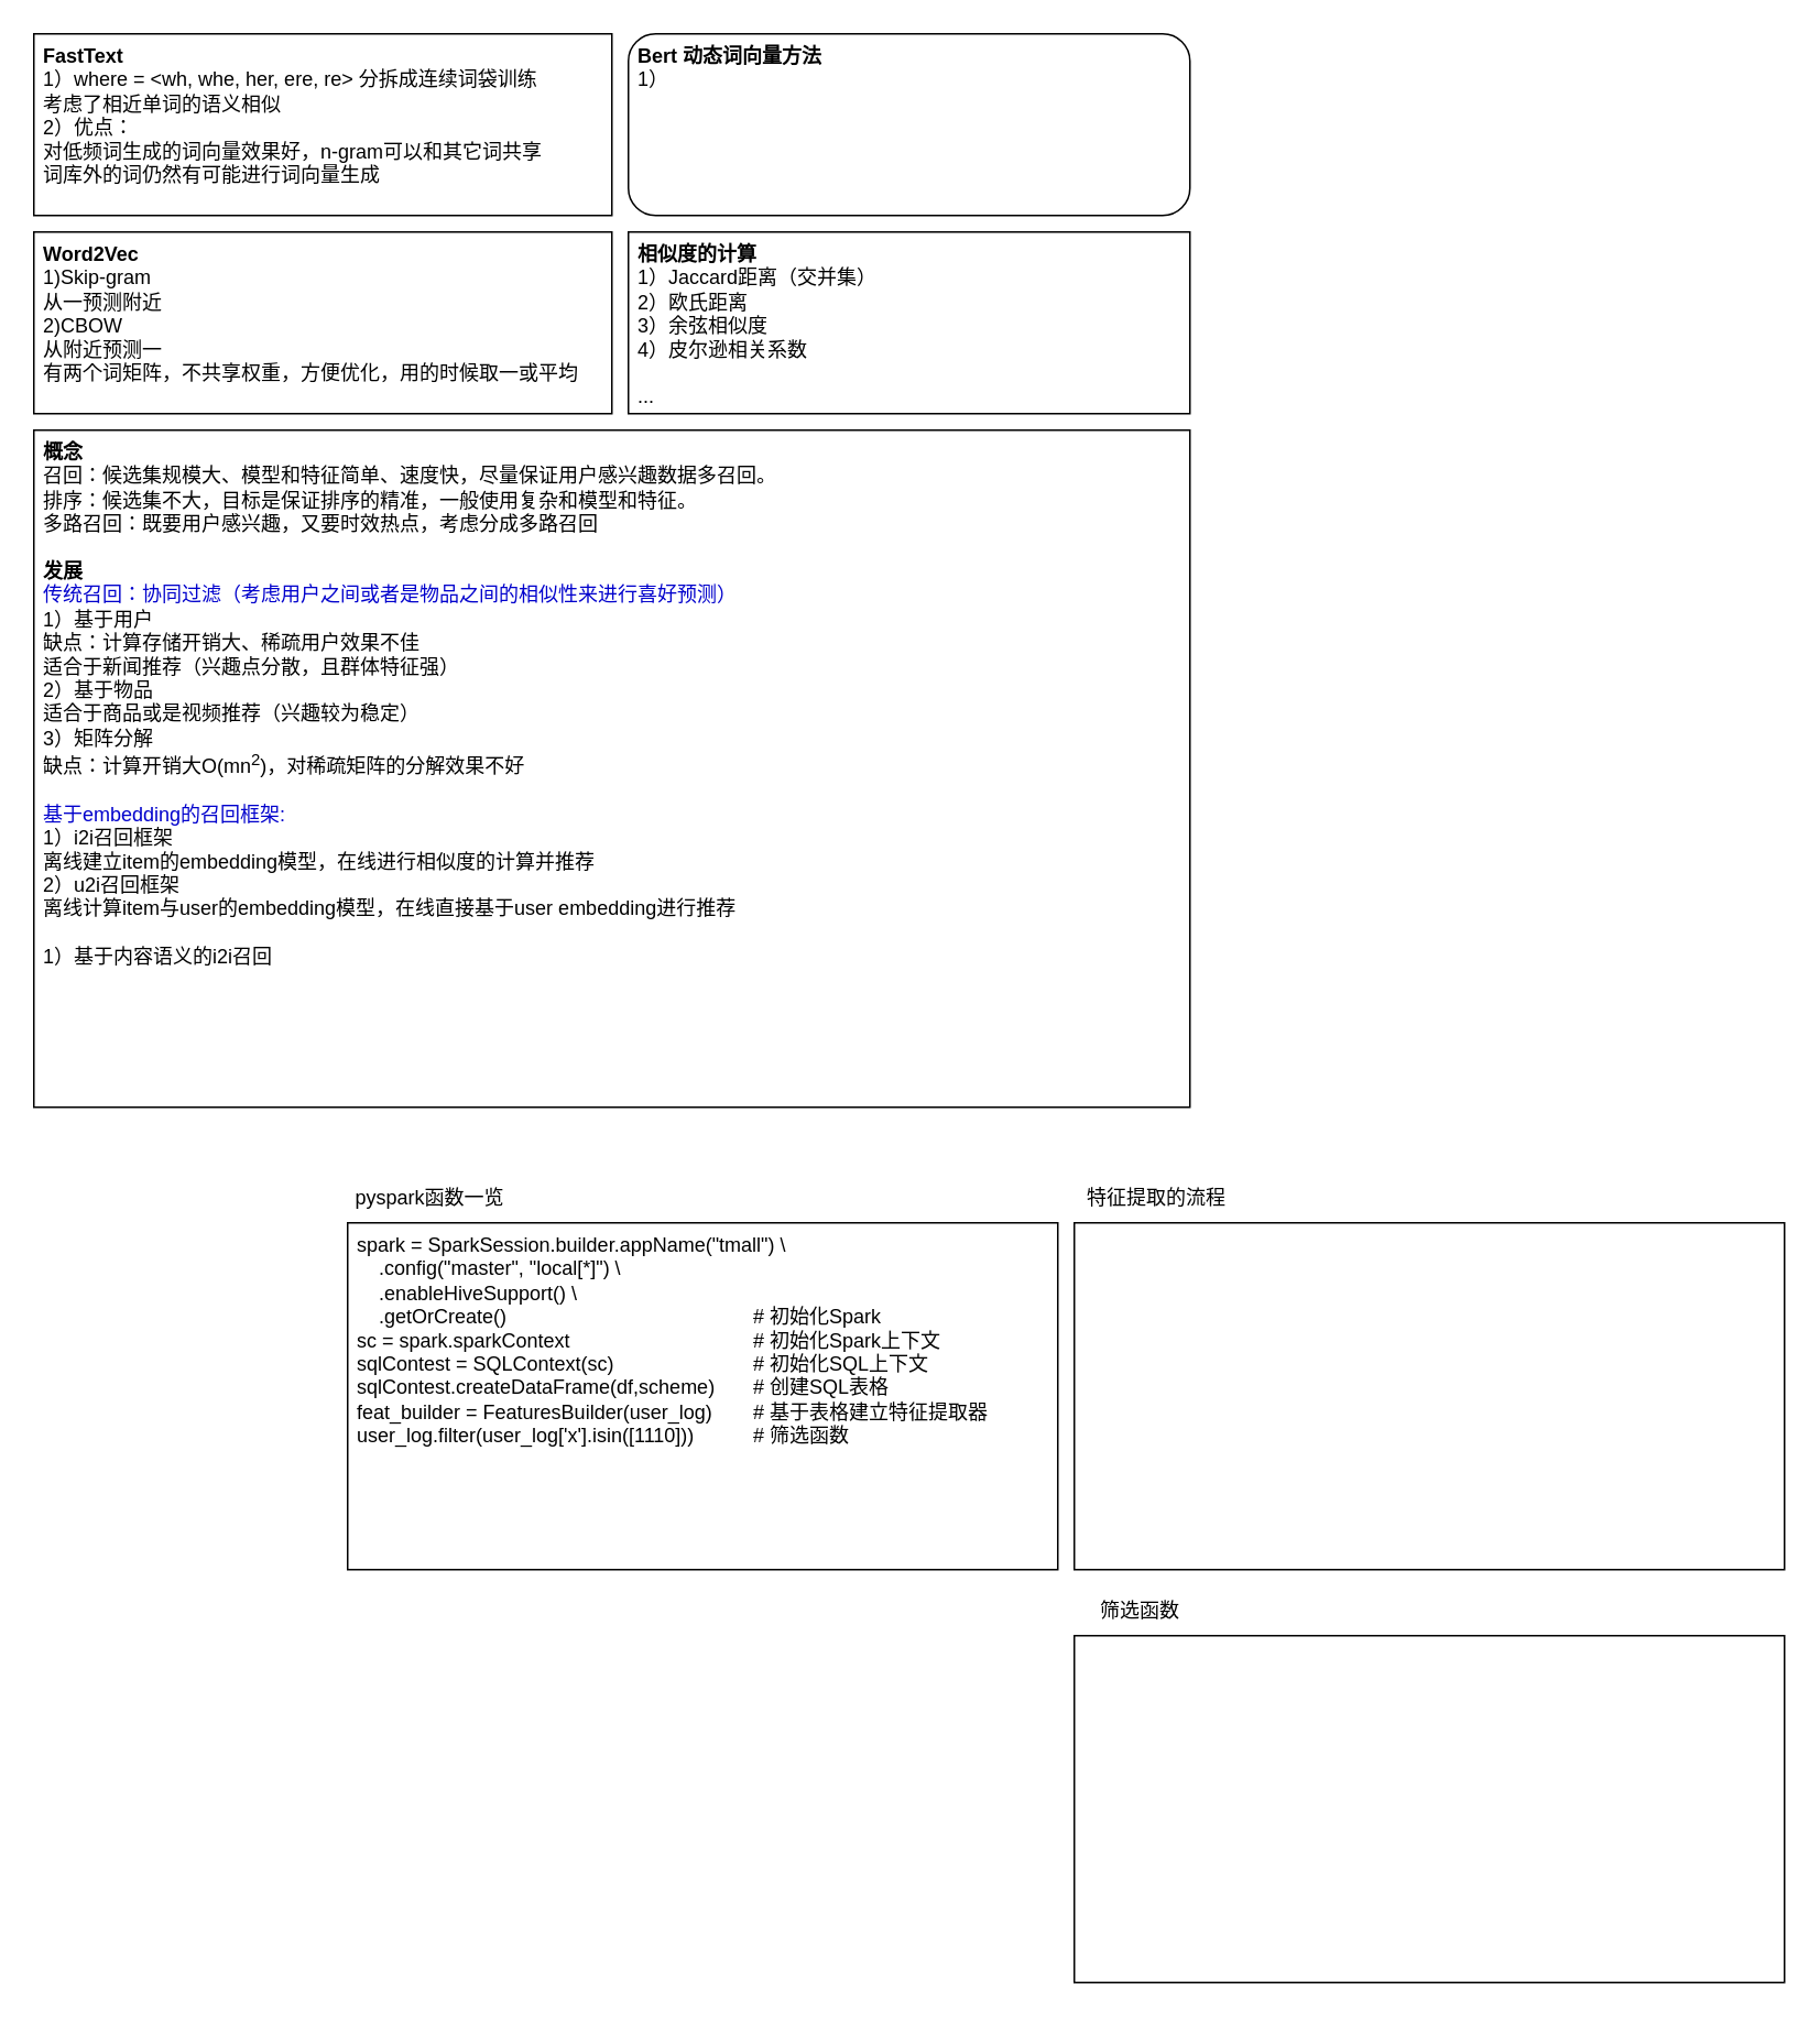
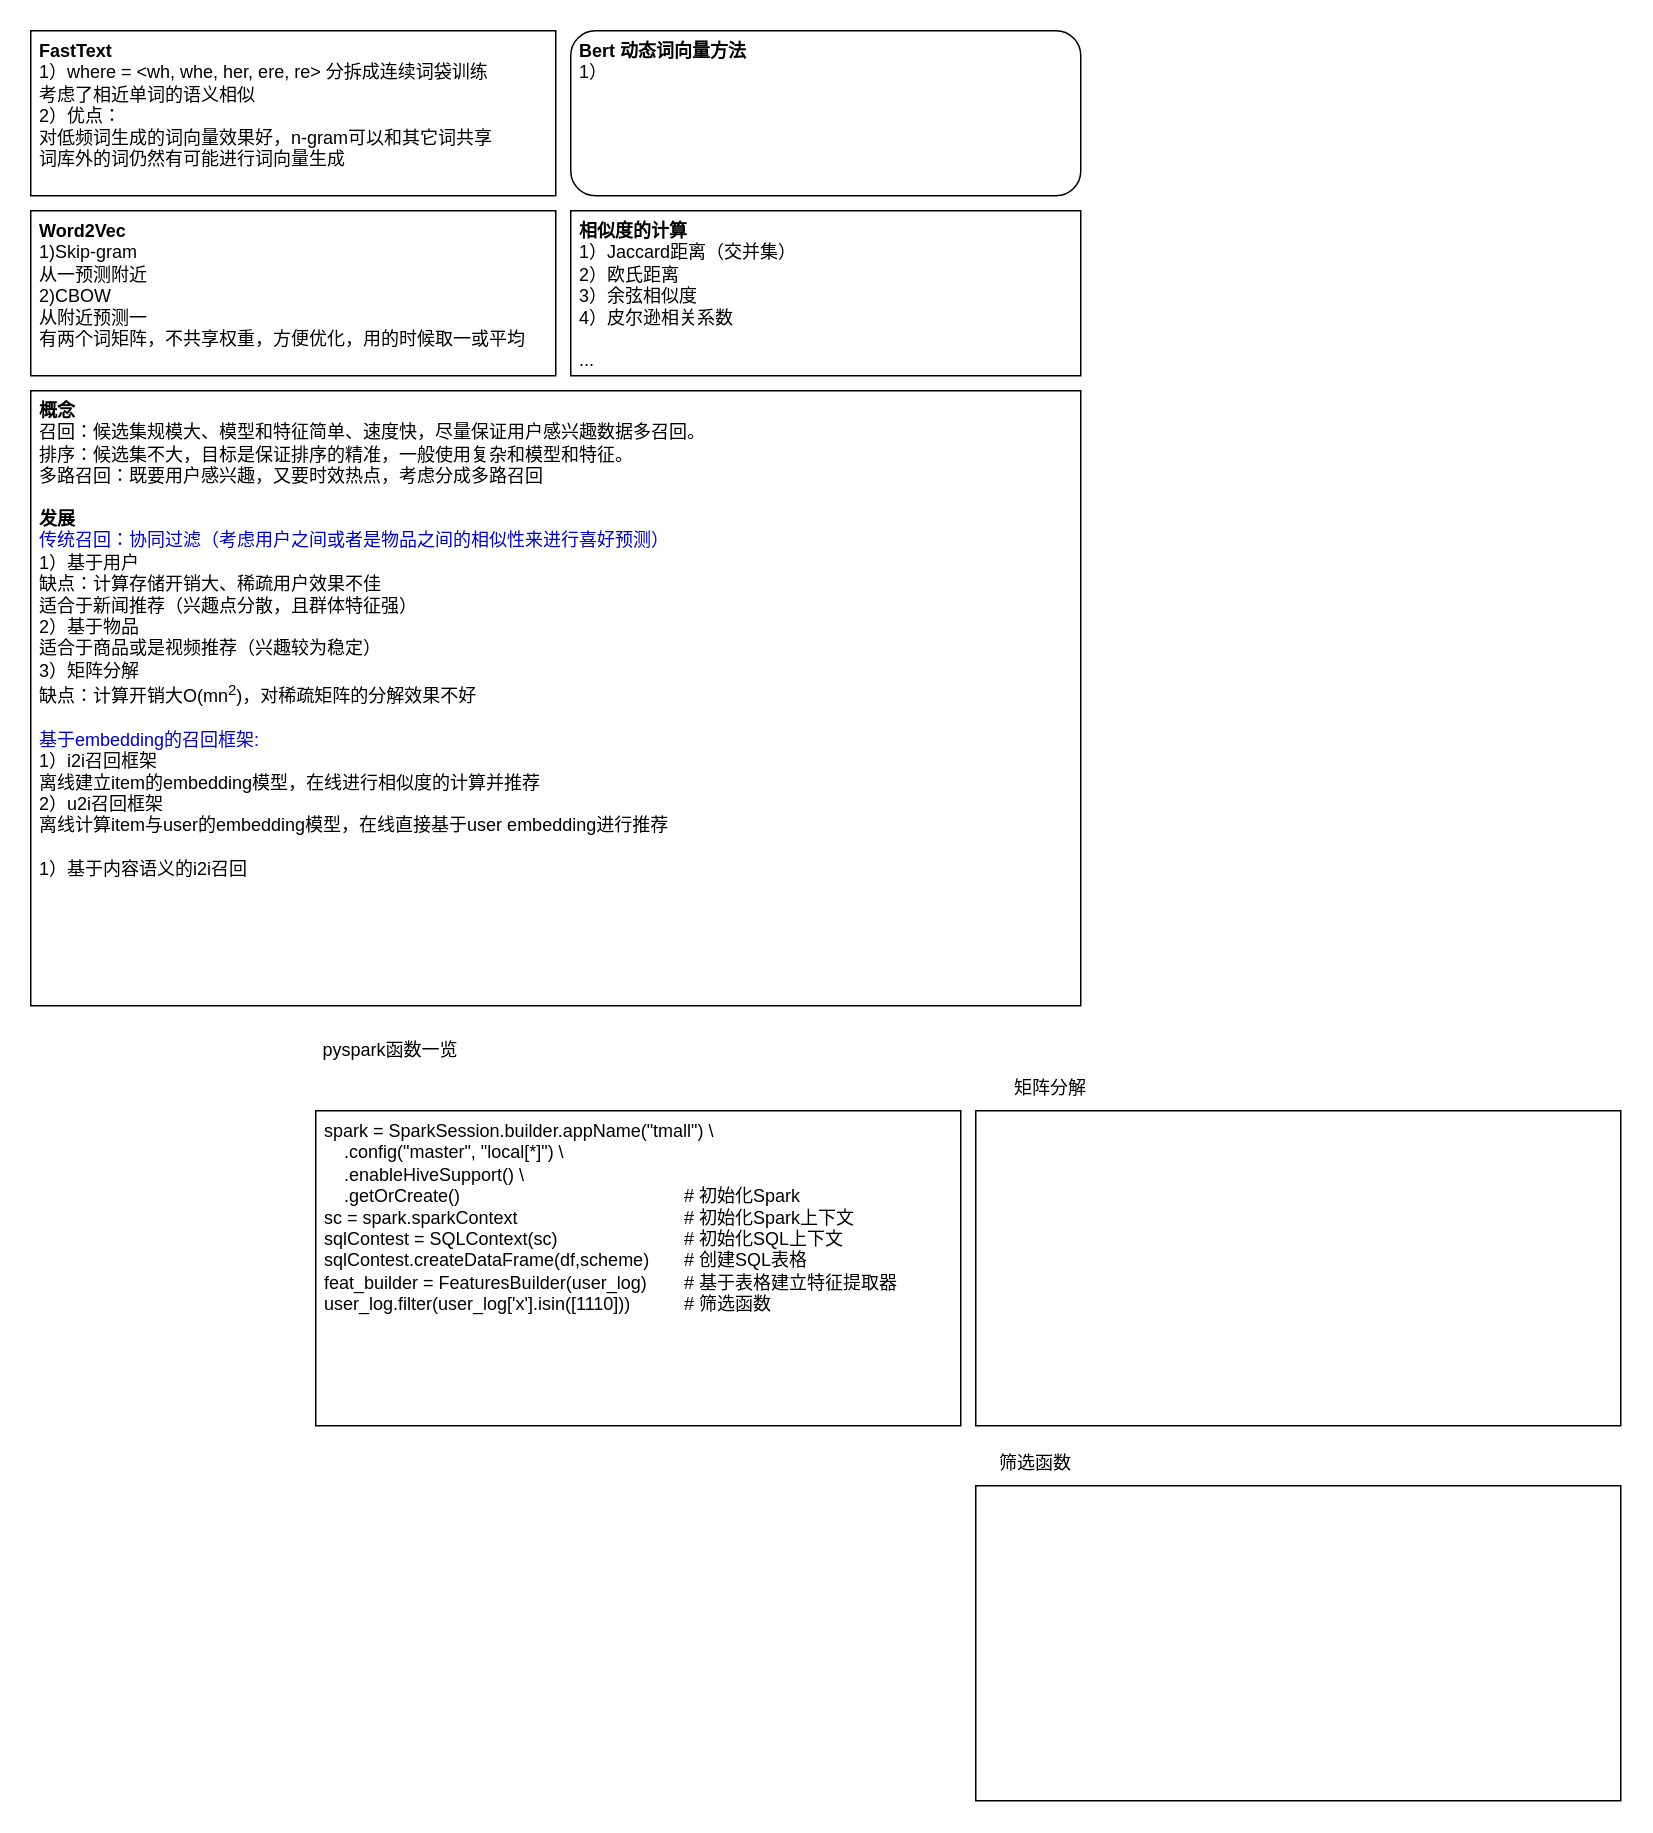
  <mxCell id="0" />
  <mxCell id="1" parent="0" />
  <mxCell id="2" value="&lt;div&gt;spark = SparkSession.builder&lt;span style=&quot;background-color: initial;&quot;&gt;.appName(&quot;tmall&quot;) \&lt;/span&gt;&lt;/div&gt;&lt;div&gt;&amp;nbsp; &amp;nbsp; .config(&quot;master&quot;, &quot;local[*]&quot;) \&lt;/div&gt;&lt;div&gt;&amp;nbsp; &amp;nbsp; .enableHiveSupport() \&lt;/div&gt;&lt;div&gt;&amp;nbsp; &amp;nbsp; .getOrCreate()&lt;span style=&quot;white-space: pre;&quot;&gt;&#09;&lt;/span&gt;&lt;span style=&quot;white-space: pre;&quot;&gt;&#09;&lt;/span&gt;&lt;span style=&quot;white-space: pre;&quot;&gt;&#09;&lt;/span&gt;&lt;span style=&quot;white-space: pre;&quot;&gt;&#09;&lt;/span&gt;&lt;span style=&quot;white-space: pre;&quot;&gt;&#09;&lt;span style=&quot;white-space: pre;&quot;&gt;&#09;&lt;/span&gt;&lt;/span&gt;# 初始化Spark&lt;/div&gt;&lt;div&gt;sc = spark.sparkContext&lt;span style=&quot;white-space: pre;&quot;&gt;&#09;&lt;/span&gt;&lt;span style=&quot;white-space: pre;&quot;&gt;&#09;&lt;/span&gt;&lt;span style=&quot;white-space: pre;&quot;&gt;&#09;&lt;/span&gt;&lt;span style=&quot;white-space: pre;&quot;&gt;&#09;&lt;span style=&quot;white-space: pre;&quot;&gt;&#09;&lt;/span&gt;&lt;/span&gt;# 初始化Spark上下文&lt;br&gt;&lt;/div&gt;&lt;div&gt;sqlContest = SQLContext(sc)&lt;span style=&quot;white-space: pre;&quot;&gt;&#09;&lt;/span&gt;&lt;span style=&quot;white-space: pre;&quot;&gt;&#09;&lt;/span&gt;&lt;span style=&quot;white-space: pre;&quot;&gt;&#09;&lt;span style=&quot;white-space: pre;&quot;&gt;&#09;&lt;/span&gt;&lt;/span&gt;# 初始化SQL上下文&lt;br&gt;&lt;/div&gt;&lt;div&gt;sqlContest.createDataFrame(df,scheme)&lt;span style=&quot;white-space: pre;&quot;&gt;&#09;&lt;/span&gt;# 创建SQL表格&lt;br&gt;&lt;/div&gt;&lt;div&gt;feat_builder = FeaturesBuilder(user_log)&lt;span style=&quot;white-space: pre;&quot;&gt;&#09;&lt;/span&gt;# 基于表格建立特征提取器&lt;br&gt;&lt;/div&gt;&lt;div&gt;user_log.filter(user_log['x'].isin([1110]))&lt;span style=&quot;white-space: pre;&quot;&gt;&#09;&lt;/span&gt;&lt;span style=&quot;white-space: pre;&quot;&gt;&#09;&lt;/span&gt;# 筛选函数&lt;br&gt;&lt;/div&gt;&lt;div&gt;&lt;br&gt;&lt;/div&gt;&lt;div&gt;&lt;br&gt;&lt;/div&gt;" style="rounded=0;whiteSpace=wrap;html=1;align=left;verticalAlign=top;spacingLeft=4;" vertex="1" parent="1"><mxGeometry x="210" y="740" width="430" height="210" as="geometry" /></mxCell>
- <mxCell id="3" value="pyspark函数一览" style="text;html=1;align=center;verticalAlign=middle;whiteSpace=wrap;rounded=0;" vertex="1" parent="1"><mxGeometry x="210" y="710" width="100" height="30" as="geometry" /></mxCell>
+ <mxCell id="3" value="pyspark函数一览" style="text;html=1;align=center;verticalAlign=middle;whiteSpace=wrap;rounded=0;" vertex="1" parent="1"><mxGeometry x="210" y="685" width="100" height="30" as="geometry" /></mxCell>
  <mxCell id="4" value="&lt;div&gt;&lt;br&gt;&lt;/div&gt;" style="rounded=0;whiteSpace=wrap;html=1;align=left;verticalAlign=top;spacingLeft=4;" vertex="1" parent="1"><mxGeometry x="650" y="740" width="430" height="210" as="geometry" /></mxCell>
- <mxCell id="5" value="特征提取的流程" style="text;html=1;align=center;verticalAlign=middle;whiteSpace=wrap;rounded=0;" vertex="1" parent="1"><mxGeometry x="650" y="710" width="100" height="30" as="geometry" /></mxCell>
+ <mxCell id="5" value="矩阵分解" style="text;html=1;align=center;verticalAlign=middle;whiteSpace=wrap;rounded=0;" vertex="1" parent="1"><mxGeometry x="650" y="710" width="100" height="30" as="geometry" /></mxCell>
  <mxCell id="6" value="筛选函数" style="text;html=1;align=center;verticalAlign=middle;whiteSpace=wrap;rounded=0;" vertex="1" parent="1"><mxGeometry x="650" y="960" width="80" height="30" as="geometry" /></mxCell>
  <mxCell id="7" value="&lt;div&gt;&lt;br&gt;&lt;/div&gt;" style="rounded=0;whiteSpace=wrap;html=1;align=left;verticalAlign=top;spacingLeft=4;" vertex="1" parent="1"><mxGeometry x="650" y="990" width="430" height="210" as="geometry" /></mxCell>
  <mxCell id="8" value="&lt;div&gt;&lt;b&gt;概念&lt;/b&gt;&lt;/div&gt;&lt;div&gt;召回：候选集规模大、模型和特征简单、速度快，尽量保证用户感兴趣数据多召回。&lt;/div&gt;&lt;div&gt;排序：候选集不大，目标是保证排序的精准，一般使用复杂和模型和特征。&lt;/div&gt;&lt;div&gt;多路召回：既要用户感兴趣，又要时效热点，考虑分成多路召回&lt;/div&gt;&lt;div&gt;&lt;br&gt;&lt;/div&gt;&lt;div&gt;&lt;b&gt;发展&lt;/b&gt;&lt;/div&gt;&lt;div&gt;&lt;font color=&quot;#0000cc&quot;&gt;传统召回：协同过滤（考虑用户之间或者是物品之间的相似性来进行喜好预测）&lt;/font&gt;&lt;/div&gt;&lt;div&gt;1）基于用户&lt;/div&gt;&lt;div&gt;缺点：计算存储开销大、稀疏用户效果不佳&lt;/div&gt;&lt;div&gt;适合于新闻推荐（兴趣点分散，且群体特征强）&lt;/div&gt;&lt;div&gt;2）基于物品&lt;/div&gt;&lt;div&gt;适合于商品或是视频推荐（兴趣较为稳定）&lt;/div&gt;&lt;div&gt;3）矩阵分解&lt;br&gt;&lt;/div&gt;&lt;div&gt;缺点：计算开销大O(mn&lt;sup&gt;2&lt;/sup&gt;)，对稀疏矩阵的分解效果不好&lt;/div&gt;&lt;div&gt;&lt;br&gt;&lt;/div&gt;&lt;div&gt;&lt;font color=&quot;#0000cc&quot;&gt;基于embedding的召回框架:&lt;/font&gt;&lt;/div&gt;&lt;div&gt;1）i2i召回框架&lt;/div&gt;&lt;div&gt;离线建立item的embedding模型，在线进行相似度的计算并推荐&lt;/div&gt;&lt;div&gt;2）u2i召回框架&lt;/div&gt;&lt;div&gt;离线计算item与user的&lt;span style=&quot;background-color: initial;&quot;&gt;embedding模型，在线直接基于user&amp;nbsp;&lt;/span&gt;&lt;span style=&quot;background-color: initial;&quot;&gt;embedding进行推荐&lt;/span&gt;&lt;/div&gt;&lt;div&gt;&lt;br&gt;&lt;/div&gt;&lt;div&gt;1）基于内容语义的i2i召回&lt;/div&gt;&lt;div&gt;&lt;br&gt;&lt;/div&gt;" style="rounded=0;whiteSpace=wrap;html=1;align=left;verticalAlign=top;spacingLeft=4;" vertex="1" parent="1"><mxGeometry x="20" y="260" width="700" height="410" as="geometry" /></mxCell>
  <mxCell id="9" value="&lt;div&gt;&lt;b&gt;相似度的计算&lt;/b&gt;&lt;/div&gt;&lt;div&gt;1）Jaccard距离（交并集）&lt;/div&gt;&lt;div&gt;2）欧氏距离&lt;/div&gt;&lt;div&gt;3）余弦相似度&lt;/div&gt;&lt;div&gt;4）皮尔逊相关系数&lt;/div&gt;&lt;div&gt;&lt;br&gt;&lt;/div&gt;&lt;div&gt;...&lt;/div&gt;" style="rounded=0;whiteSpace=wrap;html=1;align=left;verticalAlign=top;spacingLeft=4;" vertex="1" parent="1"><mxGeometry x="380" y="140" width="340" height="110" as="geometry" /></mxCell>
  <mxCell id="10" value="&lt;b&gt;Word2Vec&lt;/b&gt;&lt;div&gt;1)Skip-gram&lt;/div&gt;&lt;div&gt;从一预测附近&lt;/div&gt;&lt;div&gt;2)CBOW&lt;/div&gt;&lt;div&gt;从附近预测一&lt;/div&gt;&lt;div&gt;有两个词矩阵，不共享权重，方便优化，用的时候取一或平均&lt;/div&gt;" style="rounded=0;whiteSpace=wrap;html=1;align=left;verticalAlign=top;spacingLeft=4;" vertex="1" parent="1"><mxGeometry x="20" y="140" width="350" height="110" as="geometry" /></mxCell>
  <mxCell id="11" value="&lt;b&gt;FastText&lt;/b&gt;&lt;br&gt;&lt;div&gt;1）where = &amp;lt;wh, whe, her, ere, re&amp;gt; 分拆成连续词袋训练&lt;/div&gt;&lt;div&gt;考虑了相近单词的语义相似&lt;/div&gt;&lt;div&gt;2）优点：&lt;/div&gt;&lt;div&gt;对低频词生成的词向量效果好，n-gram可以和其它词共享&lt;br&gt;&lt;/div&gt;&lt;div&gt;词库外的词仍然有可能进行词向量生成&lt;/div&gt;" style="rounded=0;whiteSpace=wrap;html=1;align=left;verticalAlign=top;spacingLeft=4;" vertex="1" parent="1"><mxGeometry x="20" y="20" width="350" height="110" as="geometry" /></mxCell>
  <mxCell id="12" value="&lt;b&gt;Bert 动态词向量方法&lt;/b&gt;&lt;br&gt;&lt;div&gt;1）&lt;/div&gt;" style="whiteSpace=wrap;html=1;align=left;verticalAlign=top;spacingLeft=4;rounded=1;" vertex="1" parent="1"><mxGeometry x="380" y="20" width="340" height="110" as="geometry" /></mxCell>
